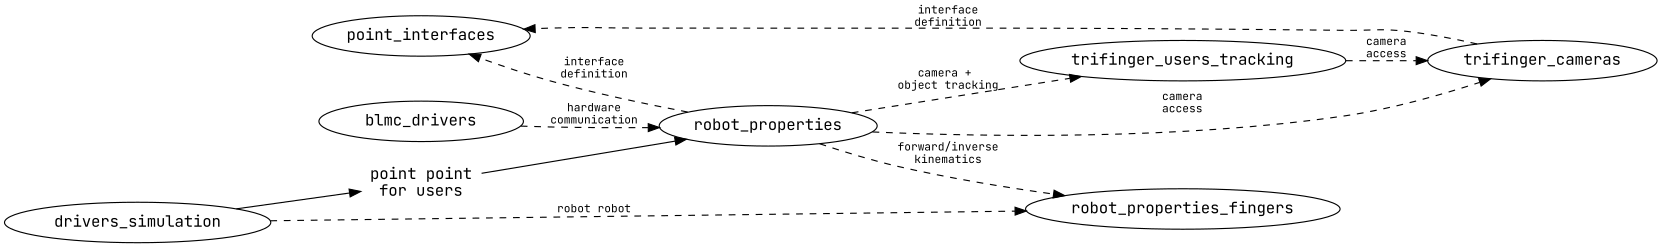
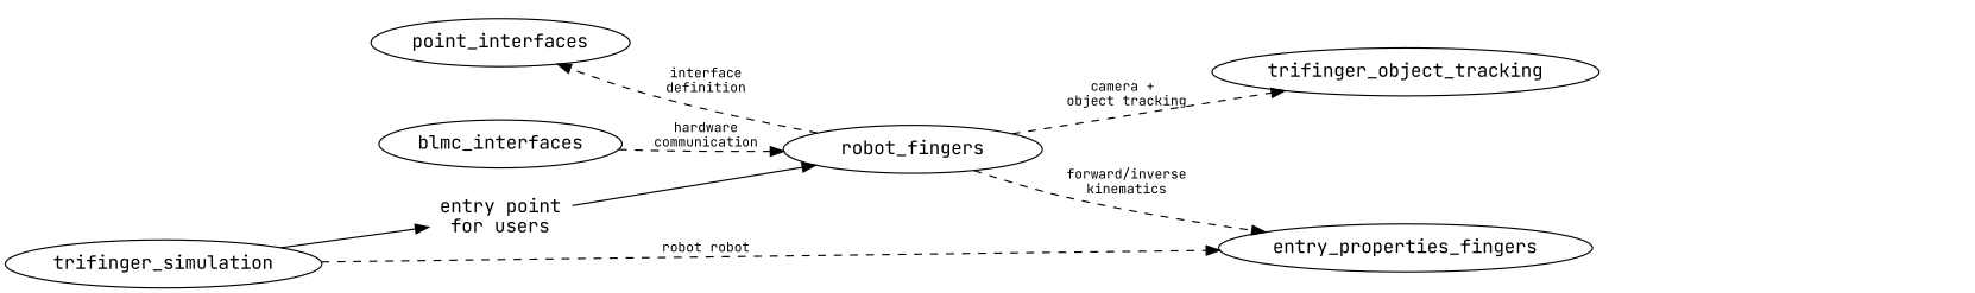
  digraph {
    fontname="JetBrains Mono"
    rankdir=LR
    node [fontname="JetBrains Mono"]
    edge [fontname="JetBrains Mono" fontsize=10 style=dashed]
    n1 [label=point_interfaces]
-   robot_fingers [label=robot_properties]
-   trifinger_cameras
-   trifinger_object_tracking [label=trifinger_users_tracking]
-   robot_properties_fingers
-   blmc_drivers
-   n7 [label="point point\nfor users" shape=none]
-   trifinger_simulation [label=drivers_simulation]
+   robot_fingers
+   trifinger_object_tracking
+   robot_properties_fingers [label=entry_properties_fingers]
+   blmc_drivers [label=blmc_interfaces]
+   n7 [label="entry point\nfor users" shape=none]
+   trifinger_simulation
    n1 -> robot_fingers [style=invis]
    robot_fingers -> n1 [label="interface\ndefinition"]
-   robot_fingers -> trifinger_cameras [label="camera\naccess"]
    robot_fingers -> trifinger_object_tracking [label="camera + \nobject tracking"]
    robot_fingers -> robot_properties_fingers [label="forward/inverse\nkinematics"]
-   trifinger_cameras -> n1 [label="interface\ndefinition"]
-   trifinger_object_tracking -> trifinger_cameras [label="camera\naccess"]
    blmc_drivers -> robot_fingers [label="hardware\ncommunication"]
    n7 -> robot_fingers [style=solid]
    trifinger_simulation -> robot_properties_fingers [label="robot robot"]
    trifinger_simulation -> n7 [style=solid]
  }
